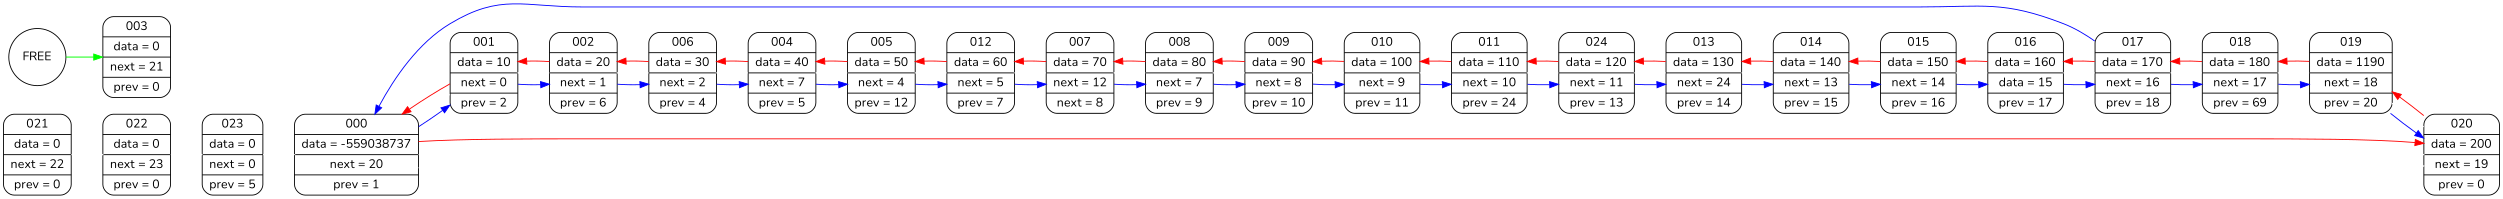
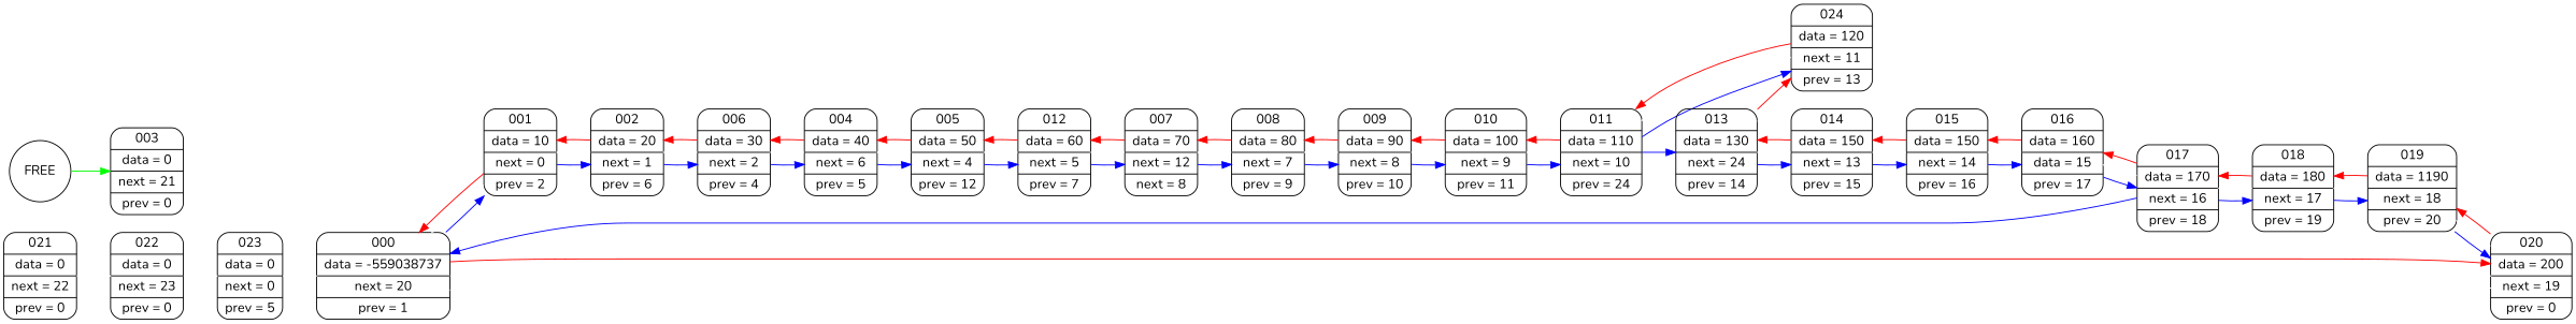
  digraph {
    fontname=Nunito
    rankdir=LR
    node [fontname=Nunito shape=Mrecord]
    edge [color=white fontname=Nunito weight=1000]
    n1 [label=" {000} | {data = -559038737} | {next = 20} |{ prev = 1 }"]
    n2 [label=" {001} | {data = 10} | {next = 0} |{ prev = 2 }"]
    n3 [label=" {020} | {data = 200} | {next = 19} |{ prev = 0 }"]
    n4 [label=" {002} | {data = 20} | {next = 1} |{ prev = 6 }"]
    n5 [label=" {019} | {data = 1190} | {next = 18} |{ prev = 20 }"]
    n6 [label=" {006} | {data = 30} | {next = 2} |{ prev = 4 }"]
-   n7 [label=" {004} | {data = 40} | {next = 7} |{ prev = 5 }"]
+   n7 [label=" {004} | {data = 40} | {next = 6} |{ prev = 5 }"]
    n8 [label=" {003} | {data = 0} | {next = 21} |{ prev = 0 }"]
    n9 [label=" {005} | {data = 50} | {next = 4} |{ prev = 12 }"]
    n10 [label=" {012} | {data = 60} | {next = 5} |{ prev = 7 }"]
    n11 [label=" {007} | {data = 70} | {next = 12} |{ next = 8 }"]
    n12 [label=" {008} | {data = 80} | {next = 7} |{ prev = 9 }"]
    n13 [label=" {009} | {data = 90} | {next = 8} |{ prev = 10 }"]
    n14 [label=" {010} | {data = 100} | {next = 9} |{ prev = 11 }"]
    n15 [label=" {011} | {data = 110} | {next = 10} |{ prev = 24 }"]
    n16 [label=" {024} | {data = 120} | {next = 11} |{ prev = 13 }"]
    n17 [label=" {013} | {data = 130} | {next = 24} |{ prev = 14 }"]
-   n18 [label=" {014} | {data = 140} | {next = 13} |{ prev = 15 }"]
+   n18 [label=" {014} | {data = 150} | {next = 13} |{ prev = 15 }"]
    n19 [label=" {015} | {data = 150} | {next = 14} |{ prev = 16 }"]
    n20 [label=" {016} | {data = 160} | {data = 15} |{ prev = 17 }"]
    n21 [label=" {017} | {data = 170} | {next = 16} |{ prev = 18 }"]
-   n22 [label=" {018} | {data = 180} | {next = 17} |{ prev = 69 }"]
+   n22 [label=" {018} | {data = 180} | {next = 17} |{ prev = 19 }"]
    n23 [label=" {021} | {data = 0} | {next = 22} |{ prev = 0 }"]
    n24 [label=" {022} | {data = 0} | {next = 23} |{ prev = 0 }"]
    n25 [label=" {023} | {data = 0} | {next = 0} |{ prev = 5 }"]
    FREE [shape=circle]
    n1 -> n2 [color=blue weight=""]
    n1 -> n3
    n1 -> n3
    n1 -> n3 [color=red weight=100000]
    n2 -> n1
    n2 -> n1 [color=red weight=100000]
    n2 -> n4 [color=blue weight=""]
    n3 -> n5
    n3 -> n5 [color=red weight=100000]
    n4 -> n2
    n4 -> n2 [color=red weight=100000]
    n4 -> n6 [color=blue weight=""]
    n5 -> n3 [color=blue weight=""]
    n5 -> n22
    n5 -> n22 [color=red weight=100000]
    n6 -> n4
    n6 -> n4 [color=red weight=100000]
    n6 -> n7 [color=blue weight=""]
    n7 -> n6
    n7 -> n6 [color=red weight=100000]
    n7 -> n9 [color=blue weight=""]
    n9 -> n7
    n9 -> n7 [color=red weight=100000]
    n9 -> n10 [color=blue weight=""]
    n10 -> n9
    n10 -> n9 [color=red weight=100000]
    n10 -> n11 [color=blue weight=""]
    n11 -> n10
    n11 -> n10 [color=red weight=100000]
    n11 -> n12 [color=blue weight=""]
    n12 -> n11
    n12 -> n11 [color=red weight=100000]
    n12 -> n13 [color=blue weight=""]
    n13 -> n12
    n13 -> n12 [color=red weight=100000]
    n13 -> n14 [color=blue weight=""]
    n14 -> n13
    n14 -> n13 [color=red weight=100000]
    n14 -> n15 [color=blue weight=""]
    n15 -> n14
    n15 -> n14 [color=red weight=100000]
    n15 -> n16 [color=blue weight=""]
    n16 -> n15
    n16 -> n15 [color=red weight=100000]
-   n16 -> n17 [color=blue weight=""]
+   n15 -> n17 [color=blue weight=""]
    n17 -> n16
    n17 -> n16 [color=red weight=100000]
    n17 -> n18 [color=blue weight=""]
    n18 -> n17
    n18 -> n17 [color=red weight=100000]
    n18 -> n19 [color=blue weight=""]
    n19 -> n18
    n19 -> n18 [color=red weight=100000]
    n19 -> n20 [color=blue weight=""]
    n20 -> n19
    n20 -> n19 [color=red weight=100000]
    n20 -> n21 [color=blue weight=""]
    n21 -> n1 [color=blue weight=""]
    n21 -> n20
    n21 -> n20 [color=red weight=100000]
    n21 -> n22 [color=blue weight=""]
    n22 -> n5 [color=blue weight=""]
    n22 -> n21
    n22 -> n21 [color=red weight=100000]
    n23 -> n24
    n24 -> n25
    n25 -> n1
    FREE -> n8 [color=green weight=""]
  }
